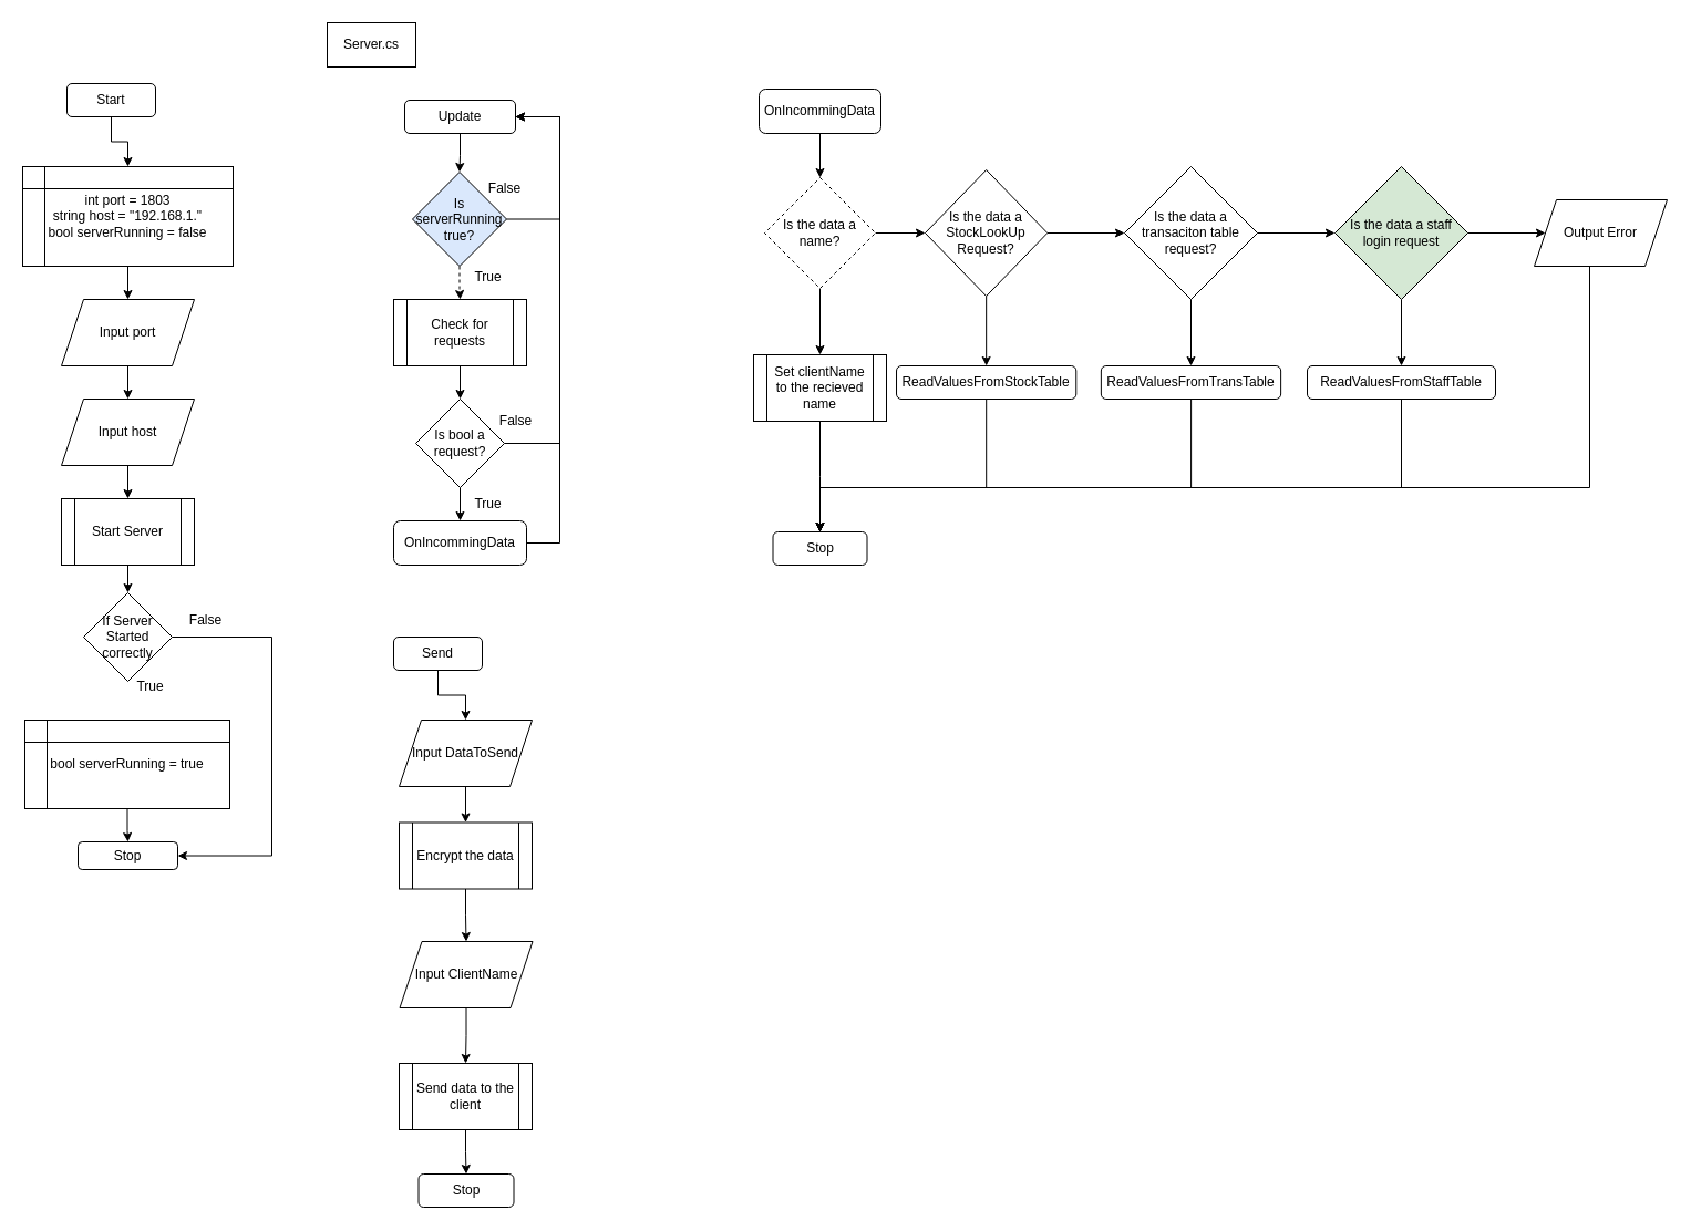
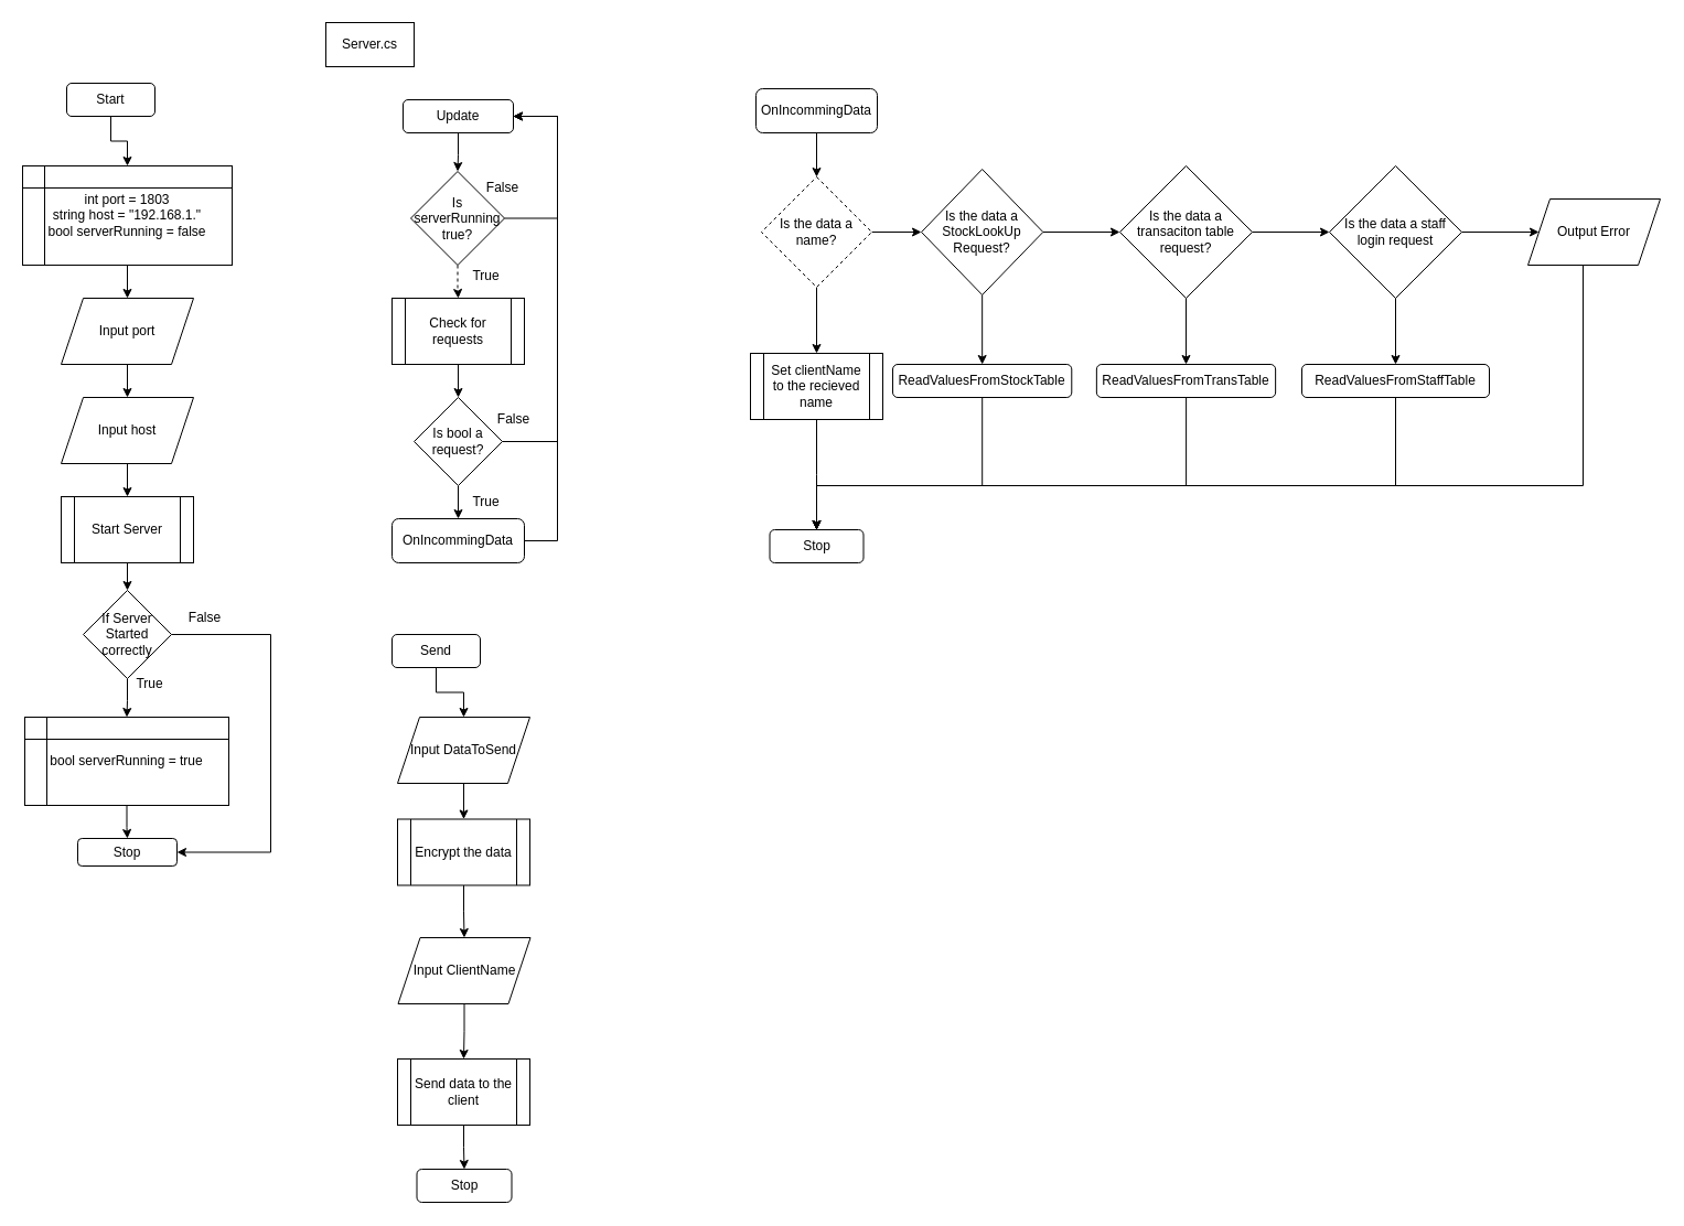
  <mxCell id="0" />
  <mxCell id="1" parent="0" />
  <mxCell id="2" style="edgeStyle=orthogonalEdgeStyle;rounded=0;orthogonalLoop=1;jettySize=auto;html=1;entryX=0.5;entryY=0;entryDx=0;entryDy=0;" parent="1" source="3" target="6" edge="1"><mxGeometry relative="1" as="geometry" /></mxCell>
  <mxCell id="3" value="Start" style="rounded=1;whiteSpace=wrap;html=1;" parent="1" vertex="1"><mxGeometry x="60" y="75" width="80" height="30" as="geometry" /></mxCell>
  <mxCell id="4" value="Server.cs" style="rounded=0;whiteSpace=wrap;html=1;" parent="1" vertex="1"><mxGeometry x="295" y="20" width="80" height="40" as="geometry" /></mxCell>
  <mxCell id="5" style="edgeStyle=orthogonalEdgeStyle;rounded=0;orthogonalLoop=1;jettySize=auto;html=1;" parent="1" source="6" target="8" edge="1"><mxGeometry relative="1" as="geometry" /></mxCell>
  <mxCell id="6" value="int port = 1803&lt;br&gt;string host = &quot;192.168.1.&quot;&lt;br&gt;bool serverRunning = false" style="shape=internalStorage;whiteSpace=wrap;html=1;backgroundOutline=1;" parent="1" vertex="1"><mxGeometry x="20" y="150" width="190" height="90" as="geometry" /></mxCell>
  <mxCell id="7" style="edgeStyle=orthogonalEdgeStyle;rounded=0;orthogonalLoop=1;jettySize=auto;html=1;" parent="1" source="8" target="10" edge="1"><mxGeometry relative="1" as="geometry" /></mxCell>
  <mxCell id="8" value="Input port" style="shape=parallelogram;perimeter=parallelogramPerimeter;whiteSpace=wrap;html=1;fixedSize=1;" parent="1" vertex="1"><mxGeometry x="55" y="270" width="120" height="60" as="geometry" /></mxCell>
  <mxCell id="9" style="edgeStyle=orthogonalEdgeStyle;rounded=0;orthogonalLoop=1;jettySize=auto;html=1;entryX=0.5;entryY=0;entryDx=0;entryDy=0;" parent="1" source="10" target="12" edge="1"><mxGeometry relative="1" as="geometry" /></mxCell>
  <mxCell id="10" value="Input host" style="shape=parallelogram;perimeter=parallelogramPerimeter;whiteSpace=wrap;html=1;fixedSize=1;" parent="1" vertex="1"><mxGeometry x="55" y="360" width="120" height="60" as="geometry" /></mxCell>
  <mxCell id="11" style="edgeStyle=orthogonalEdgeStyle;rounded=0;orthogonalLoop=1;jettySize=auto;html=1;entryX=0.5;entryY=0;entryDx=0;entryDy=0;" parent="1" source="12" target="18" edge="1"><mxGeometry relative="1" as="geometry" /></mxCell>
  <mxCell id="12" value="Start Server" style="shape=process;whiteSpace=wrap;html=1;backgroundOutline=1;" parent="1" vertex="1"><mxGeometry x="55" y="450" width="120" height="60" as="geometry" /></mxCell>
  <mxCell id="13" value="Stop" style="rounded=1;whiteSpace=wrap;html=1;" parent="1" vertex="1"><mxGeometry x="70" y="760" width="90" height="25" as="geometry" /></mxCell>
  <mxCell id="14" value="" style="edgeStyle=orthogonalEdgeStyle;rounded=0;orthogonalLoop=1;jettySize=auto;html=1;" parent="1" source="15" target="25" edge="1"><mxGeometry relative="1" as="geometry" /></mxCell>
  <mxCell id="15" value="Update" style="rounded=1;whiteSpace=wrap;html=1;" parent="1" vertex="1"><mxGeometry x="365" y="90" width="100" height="30" as="geometry" /></mxCell>
+ <mxCell id="16" style="edgeStyle=orthogonalEdgeStyle;rounded=0;orthogonalLoop=1;jettySize=auto;html=1;" parent="1" source="18" target="20" edge="1"><mxGeometry relative="1" as="geometry" /></mxCell>
  <mxCell id="17" style="edgeStyle=orthogonalEdgeStyle;rounded=0;orthogonalLoop=1;jettySize=auto;html=1;entryX=1;entryY=0.5;entryDx=0;entryDy=0;exitX=1;exitY=0.5;exitDx=0;exitDy=0;" parent="1" source="18" target="13" edge="1"><mxGeometry relative="1" as="geometry"><Array as="points"><mxPoint x="245" y="575" /><mxPoint x="245" y="773" /></Array></mxGeometry></mxCell>
  <mxCell id="18" value="If Server Started correctly" style="rhombus;whiteSpace=wrap;html=1;" parent="1" vertex="1"><mxGeometry x="75" y="535" width="80" height="80" as="geometry" /></mxCell>
  <mxCell id="19" style="edgeStyle=orthogonalEdgeStyle;rounded=0;orthogonalLoop=1;jettySize=auto;html=1;entryX=0.5;entryY=0;entryDx=0;entryDy=0;" parent="1" source="20" target="13" edge="1"><mxGeometry relative="1" as="geometry" /></mxCell>
  <mxCell id="20" value="bool serverRunning = true" style="shape=internalStorage;whiteSpace=wrap;html=1;backgroundOutline=1;" parent="1" vertex="1"><mxGeometry x="22" y="650" width="185" height="80" as="geometry" /></mxCell>
  <mxCell id="21" value="True" style="text;html=1;align=center;verticalAlign=middle;resizable=0;points=[];autosize=1;strokeColor=none;fillColor=none;" parent="1" vertex="1"><mxGeometry x="110" y="605" width="50" height="30" as="geometry" /></mxCell>
  <mxCell id="22" value="False" style="text;html=1;align=center;verticalAlign=middle;resizable=0;points=[];autosize=1;strokeColor=none;fillColor=none;" parent="1" vertex="1"><mxGeometry x="160" y="545" width="50" height="30" as="geometry" /></mxCell>
  <mxCell id="23" style="edgeStyle=orthogonalEdgeStyle;rounded=0;orthogonalLoop=1;jettySize=auto;html=1;entryX=0.5;entryY=0;entryDx=0;entryDy=0;dashed=1;" parent="1" source="25" target="27" edge="1"><mxGeometry relative="1" as="geometry" /></mxCell>
  <mxCell id="24" style="edgeStyle=orthogonalEdgeStyle;rounded=0;orthogonalLoop=1;jettySize=auto;html=1;entryX=1;entryY=0.5;entryDx=0;entryDy=0;exitX=1;exitY=0.5;exitDx=0;exitDy=0;" parent="1" source="25" target="15" edge="1"><mxGeometry relative="1" as="geometry"><Array as="points"><mxPoint x="505" y="198" /><mxPoint x="505" y="105" /></Array></mxGeometry></mxCell>
- <mxCell id="25" value="Is serverRunning true?" style="rhombus;whiteSpace=wrap;html=1;fillColor=#dae8fc;" parent="1" vertex="1"><mxGeometry x="372" y="155" width="85" height="85" as="geometry" /></mxCell>
+ <mxCell id="25" value="Is serverRunning true?" style="rhombus;whiteSpace=wrap;html=1;" parent="1" vertex="1"><mxGeometry x="372" y="155" width="85" height="85" as="geometry" /></mxCell>
  <mxCell id="26" style="edgeStyle=orthogonalEdgeStyle;rounded=0;orthogonalLoop=1;jettySize=auto;html=1;" parent="1" source="27" target="30" edge="1"><mxGeometry relative="1" as="geometry" /></mxCell>
  <mxCell id="27" value="Check for requests" style="shape=process;whiteSpace=wrap;html=1;backgroundOutline=1;" parent="1" vertex="1"><mxGeometry x="355" y="270" width="120" height="60" as="geometry" /></mxCell>
  <mxCell id="28" style="edgeStyle=orthogonalEdgeStyle;rounded=0;orthogonalLoop=1;jettySize=auto;html=1;entryX=0.5;entryY=0;entryDx=0;entryDy=0;" parent="1" source="30" target="32" edge="1"><mxGeometry relative="1" as="geometry" /></mxCell>
  <mxCell id="29" style="edgeStyle=orthogonalEdgeStyle;rounded=0;orthogonalLoop=1;jettySize=auto;html=1;entryX=1;entryY=0.5;entryDx=0;entryDy=0;" parent="1" source="30" target="15" edge="1"><mxGeometry relative="1" as="geometry"><Array as="points"><mxPoint x="505" y="400" /><mxPoint x="505" y="105" /></Array></mxGeometry></mxCell>
  <mxCell id="30" value="Is bool a request?" style="rhombus;whiteSpace=wrap;html=1;" parent="1" vertex="1"><mxGeometry x="375" y="360" width="80" height="80" as="geometry" /></mxCell>
  <mxCell id="31" style="edgeStyle=orthogonalEdgeStyle;rounded=0;orthogonalLoop=1;jettySize=auto;html=1;entryX=1;entryY=0.5;entryDx=0;entryDy=0;exitX=1;exitY=0.5;exitDx=0;exitDy=0;" parent="1" source="32" target="15" edge="1"><mxGeometry relative="1" as="geometry"><Array as="points"><mxPoint x="505" y="490" /><mxPoint x="505" y="105" /></Array></mxGeometry></mxCell>
  <mxCell id="32" value="OnIncommingData" style="rounded=1;whiteSpace=wrap;html=1;" parent="1" vertex="1"><mxGeometry x="355" y="470" width="120" height="40" as="geometry" /></mxCell>
  <mxCell id="33" value="True" style="text;html=1;align=center;verticalAlign=middle;resizable=0;points=[];autosize=1;strokeColor=none;fillColor=none;" parent="1" vertex="1"><mxGeometry x="415" y="440" width="50" height="30" as="geometry" /></mxCell>
  <mxCell id="34" value="False" style="text;html=1;align=center;verticalAlign=middle;resizable=0;points=[];autosize=1;strokeColor=none;fillColor=none;" parent="1" vertex="1"><mxGeometry x="440" y="365" width="50" height="30" as="geometry" /></mxCell>
  <mxCell id="35" value="False" style="text;html=1;align=center;verticalAlign=middle;resizable=0;points=[];autosize=1;strokeColor=none;fillColor=none;" parent="1" vertex="1"><mxGeometry x="430" y="155" width="50" height="30" as="geometry" /></mxCell>
  <mxCell id="36" value="True" style="text;html=1;align=center;verticalAlign=middle;resizable=0;points=[];autosize=1;strokeColor=none;fillColor=none;" parent="1" vertex="1"><mxGeometry x="415" y="235" width="50" height="30" as="geometry" /></mxCell>
  <mxCell id="37" style="edgeStyle=orthogonalEdgeStyle;rounded=0;orthogonalLoop=1;jettySize=auto;html=1;entryX=0.5;entryY=0;entryDx=0;entryDy=0;" parent="1" source="38" target="41" edge="1"><mxGeometry relative="1" as="geometry" /></mxCell>
  <mxCell id="38" value="OnIncommingData" style="rounded=1;whiteSpace=wrap;html=1;" parent="1" vertex="1"><mxGeometry x="685" y="80" width="110" height="40" as="geometry" /></mxCell>
  <mxCell id="39" style="edgeStyle=orthogonalEdgeStyle;rounded=0;orthogonalLoop=1;jettySize=auto;html=1;entryX=0.5;entryY=0;entryDx=0;entryDy=0;" edge="1" parent="1" source="41" target="49"><mxGeometry relative="1" as="geometry" /></mxCell>
  <mxCell id="40" style="edgeStyle=orthogonalEdgeStyle;rounded=0;orthogonalLoop=1;jettySize=auto;html=1;entryX=0;entryY=0.5;entryDx=0;entryDy=0;" edge="1" parent="1" source="41" target="44"><mxGeometry relative="1" as="geometry" /></mxCell>
  <mxCell id="41" value="Is the data a name?" style="rhombus;whiteSpace=wrap;html=1;dashed=1;" parent="1" vertex="1"><mxGeometry x="690" y="160" width="100" height="100" as="geometry" /></mxCell>
  <mxCell id="42" style="edgeStyle=orthogonalEdgeStyle;rounded=0;orthogonalLoop=1;jettySize=auto;html=1;" edge="1" parent="1" source="44" target="52"><mxGeometry relative="1" as="geometry" /></mxCell>
  <mxCell id="43" style="edgeStyle=orthogonalEdgeStyle;rounded=0;orthogonalLoop=1;jettySize=auto;html=1;entryX=0;entryY=0.5;entryDx=0;entryDy=0;" edge="1" parent="1" source="44" target="47"><mxGeometry relative="1" as="geometry" /></mxCell>
  <mxCell id="44" value="Is the data a StockLookUp Request?" style="rhombus;whiteSpace=wrap;html=1;" parent="1" vertex="1"><mxGeometry x="835" y="153" width="110.32" height="114" as="geometry" /></mxCell>
  <mxCell id="45" style="edgeStyle=orthogonalEdgeStyle;rounded=0;orthogonalLoop=1;jettySize=auto;html=1;entryX=0.5;entryY=0;entryDx=0;entryDy=0;" edge="1" parent="1" source="47" target="54"><mxGeometry relative="1" as="geometry" /></mxCell>
  <mxCell id="46" style="edgeStyle=orthogonalEdgeStyle;rounded=0;orthogonalLoop=1;jettySize=auto;html=1;entryX=0;entryY=0.5;entryDx=0;entryDy=0;" edge="1" parent="1" source="47" target="57"><mxGeometry relative="1" as="geometry" /></mxCell>
  <mxCell id="47" value="Is the data a transaciton table request?" style="rhombus;whiteSpace=wrap;html=1;" parent="1" vertex="1"><mxGeometry x="1015" y="150" width="120" height="120" as="geometry" /></mxCell>
  <mxCell id="48" style="edgeStyle=orthogonalEdgeStyle;rounded=0;orthogonalLoop=1;jettySize=auto;html=1;" edge="1" parent="1" source="49"><mxGeometry relative="1" as="geometry"><mxPoint x="740" y="480" as="targetPoint" /></mxGeometry></mxCell>
  <mxCell id="49" value="Set clientName to the recieved name" style="shape=process;whiteSpace=wrap;html=1;backgroundOutline=1;" parent="1" vertex="1"><mxGeometry x="680" y="320" width="120" height="60" as="geometry" /></mxCell>
  <mxCell id="50" value="Stop" style="rounded=1;whiteSpace=wrap;html=1;" parent="1" vertex="1"><mxGeometry x="697.5" y="480" width="85" height="30" as="geometry" /></mxCell>
  <mxCell id="51" style="edgeStyle=orthogonalEdgeStyle;rounded=0;orthogonalLoop=1;jettySize=auto;html=1;entryX=0.5;entryY=0;entryDx=0;entryDy=0;" edge="1" parent="1" source="52" target="50"><mxGeometry relative="1" as="geometry"><Array as="points"><mxPoint x="890" y="440" /><mxPoint x="740" y="440" /></Array></mxGeometry></mxCell>
  <mxCell id="52" value="ReadValuesFromStockTable" style="rounded=1;whiteSpace=wrap;html=1;" parent="1" vertex="1"><mxGeometry x="809.03" y="330" width="162.26" height="30" as="geometry" /></mxCell>
  <mxCell id="53" style="edgeStyle=orthogonalEdgeStyle;rounded=0;orthogonalLoop=1;jettySize=auto;html=1;entryX=0.5;entryY=0;entryDx=0;entryDy=0;" edge="1" parent="1" source="54" target="50"><mxGeometry relative="1" as="geometry"><Array as="points"><mxPoint x="1075" y="440" /><mxPoint x="740" y="440" /></Array></mxGeometry></mxCell>
  <mxCell id="54" value="ReadValuesFromTransTable" style="rounded=1;whiteSpace=wrap;html=1;" parent="1" vertex="1"><mxGeometry x="993.87" y="330" width="162.26" height="30" as="geometry" /></mxCell>
  <mxCell id="55" style="edgeStyle=orthogonalEdgeStyle;rounded=0;orthogonalLoop=1;jettySize=auto;html=1;entryX=0.5;entryY=0;entryDx=0;entryDy=0;" edge="1" parent="1" source="57" target="59"><mxGeometry relative="1" as="geometry" /></mxCell>
  <mxCell id="56" style="edgeStyle=orthogonalEdgeStyle;rounded=0;orthogonalLoop=1;jettySize=auto;html=1;entryX=0;entryY=0.5;entryDx=0;entryDy=0;" edge="1" parent="1" source="57" target="61"><mxGeometry relative="1" as="geometry" /></mxCell>
- <mxCell id="57" value="Is the data a staff login request" style="rhombus;whiteSpace=wrap;html=1;fillColor=#d5e8d4;" vertex="1" parent="1"><mxGeometry x="1205" y="150" width="120" height="120" as="geometry" /></mxCell>
+ <mxCell id="57" value="Is the data a staff login request" style="rhombus;whiteSpace=wrap;html=1;" vertex="1" parent="1"><mxGeometry x="1205" y="150" width="120" height="120" as="geometry" /></mxCell>
  <mxCell id="58" style="edgeStyle=orthogonalEdgeStyle;rounded=0;orthogonalLoop=1;jettySize=auto;html=1;entryX=0.5;entryY=0;entryDx=0;entryDy=0;" edge="1" parent="1" source="59" target="50"><mxGeometry relative="1" as="geometry"><Array as="points"><mxPoint x="1265" y="440" /><mxPoint x="740" y="440" /></Array></mxGeometry></mxCell>
  <mxCell id="59" value="ReadValuesFromStaffTable" style="rounded=1;whiteSpace=wrap;html=1;" vertex="1" parent="1"><mxGeometry x="1180" y="330" width="170" height="30" as="geometry" /></mxCell>
  <mxCell id="60" style="edgeStyle=orthogonalEdgeStyle;rounded=0;orthogonalLoop=1;jettySize=auto;html=1;entryX=0.5;entryY=0;entryDx=0;entryDy=0;" edge="1" parent="1" source="61" target="50"><mxGeometry relative="1" as="geometry"><Array as="points"><mxPoint x="1435" y="440" /><mxPoint x="740" y="440" /></Array></mxGeometry></mxCell>
  <mxCell id="61" value="Output Error" style="shape=parallelogram;perimeter=parallelogramPerimeter;whiteSpace=wrap;html=1;fixedSize=1;" vertex="1" parent="1"><mxGeometry x="1385" y="180" width="120" height="60" as="geometry" /></mxCell>
  <mxCell id="62" style="edgeStyle=orthogonalEdgeStyle;rounded=0;orthogonalLoop=1;jettySize=auto;html=1;entryX=0.5;entryY=0;entryDx=0;entryDy=0;" edge="1" parent="1" source="63" target="65"><mxGeometry relative="1" as="geometry" /></mxCell>
  <mxCell id="63" value="Send" style="rounded=1;whiteSpace=wrap;html=1;" vertex="1" parent="1"><mxGeometry x="355" y="575" width="80" height="30" as="geometry" /></mxCell>
  <mxCell id="64" style="edgeStyle=orthogonalEdgeStyle;rounded=0;orthogonalLoop=1;jettySize=auto;html=1;" edge="1" parent="1" source="65" target="67"><mxGeometry relative="1" as="geometry" /></mxCell>
  <mxCell id="65" value="Input DataToSend" style="shape=parallelogram;perimeter=parallelogramPerimeter;whiteSpace=wrap;html=1;fixedSize=1;" vertex="1" parent="1"><mxGeometry x="360" y="650" width="120" height="60" as="geometry" /></mxCell>
  <mxCell id="66" style="edgeStyle=orthogonalEdgeStyle;rounded=0;orthogonalLoop=1;jettySize=auto;html=1;entryX=0.5;entryY=0;entryDx=0;entryDy=0;" edge="1" parent="1" source="67" target="69"><mxGeometry relative="1" as="geometry" /></mxCell>
  <mxCell id="67" value="Encrypt the data" style="shape=process;whiteSpace=wrap;html=1;backgroundOutline=1;" vertex="1" parent="1"><mxGeometry x="360" y="742.5" width="120" height="60" as="geometry" /></mxCell>
  <mxCell id="68" style="edgeStyle=orthogonalEdgeStyle;rounded=0;orthogonalLoop=1;jettySize=auto;html=1;entryX=0.5;entryY=0;entryDx=0;entryDy=0;" edge="1" parent="1" source="69" target="71"><mxGeometry relative="1" as="geometry" /></mxCell>
  <mxCell id="69" value="Input ClientName" style="shape=parallelogram;perimeter=parallelogramPerimeter;whiteSpace=wrap;html=1;fixedSize=1;" vertex="1" parent="1"><mxGeometry x="360.5" y="850" width="120" height="60" as="geometry" /></mxCell>
  <mxCell id="70" style="edgeStyle=orthogonalEdgeStyle;rounded=0;orthogonalLoop=1;jettySize=auto;html=1;entryX=0.5;entryY=0;entryDx=0;entryDy=0;" edge="1" parent="1" source="71" target="72"><mxGeometry relative="1" as="geometry" /></mxCell>
  <mxCell id="71" value="Send data to the client" style="shape=process;whiteSpace=wrap;html=1;backgroundOutline=1;" vertex="1" parent="1"><mxGeometry x="360" y="960" width="120" height="60" as="geometry" /></mxCell>
  <mxCell id="72" value="Stop" style="rounded=1;whiteSpace=wrap;html=1;" vertex="1" parent="1"><mxGeometry x="377.5" y="1060" width="86" height="30" as="geometry" /></mxCell>
